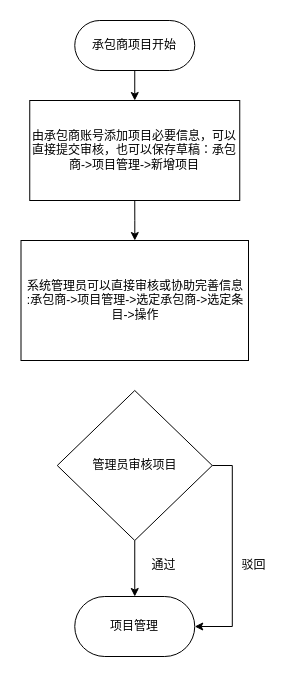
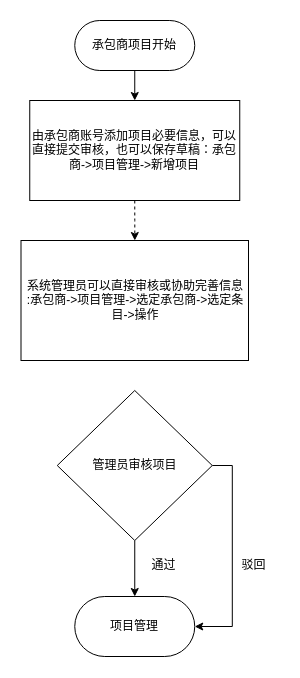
  <mxCell id="0" />
  <mxCell id="1" parent="0" />
  <mxCell id="2" style="edgeStyle=orthogonalEdgeStyle;rounded=0;orthogonalLoop=1;jettySize=auto;html=1;exitX=0.5;exitY=1;exitDx=0;exitDy=0;entryX=0.5;entryY=1;entryDx=0;entryDy=0;" edge="1" parent="1" source="3" target="5"><mxGeometry relative="1" as="geometry" /></mxCell>
  <mxCell id="3" value="承包商项目开始" style="rounded=1;whiteSpace=wrap;html=1;arcSize=50;" vertex="1" parent="1"><mxGeometry x="74.25" y="20" width="120" height="50" as="geometry" /></mxCell>
- <mxCell id="4" style="edgeStyle=orthogonalEdgeStyle;rounded=0;orthogonalLoop=1;jettySize=auto;html=1;exitX=0.5;exitY=0;exitDx=0;exitDy=0;" edge="1" parent="1" source="5" target="6"><mxGeometry relative="1" as="geometry"><mxPoint x="88" y="200" as="targetPoint" /></mxGeometry></mxCell>
+ <mxCell id="4" style="edgeStyle=orthogonalEdgeStyle;rounded=0;orthogonalLoop=1;jettySize=auto;html=1;exitX=0.5;exitY=0;exitDx=0;exitDy=0;dashed=1;" edge="1" parent="1" source="5" target="6"><mxGeometry relative="1" as="geometry"><mxPoint x="88" y="200" as="targetPoint" /></mxGeometry></mxCell>
  <mxCell id="5" value="由承包商账号添加项目必要信息，可以直接提交审核，也可以保存草稿：承包商-&amp;gt;项目管理-&amp;gt;新增项目" style="whiteSpace=wrap;html=1;direction=west;" vertex="1" parent="1"><mxGeometry x="29.25" y="100" width="210" height="100" as="geometry" /></mxCell>
  <mxCell id="6" value="系统管理员可以直接审核或协助完善信息&lt;div&gt;:&lt;span style=&quot;background-color: initial;&quot;&gt;承包商-&amp;gt;项目管理-&amp;gt;选定承包商-&amp;gt;选定条目-&amp;gt;操作&lt;/span&gt;&lt;/div&gt;" style="rounded=0;whiteSpace=wrap;html=1;" vertex="1" parent="1"><mxGeometry x="20.5" y="240" width="227.5" height="120" as="geometry" /></mxCell>
  <mxCell id="7" style="edgeStyle=orthogonalEdgeStyle;rounded=0;orthogonalLoop=1;jettySize=auto;html=1;" edge="1" parent="1" source="9" target="10"><mxGeometry relative="1" as="geometry"><mxPoint x="98" y="596" as="targetPoint" /></mxGeometry></mxCell>
  <mxCell id="8" style="edgeStyle=orthogonalEdgeStyle;rounded=0;orthogonalLoop=1;jettySize=auto;html=1;exitX=1;exitY=0.5;exitDx=0;exitDy=0;entryX=1;entryY=0.5;entryDx=0;entryDy=0;" edge="1" parent="1" source="9" target="10"><mxGeometry relative="1" as="geometry" /></mxCell>
  <mxCell id="9" value="管理员审核项目" style="rhombus;whiteSpace=wrap;html=1;" vertex="1" parent="1"><mxGeometry x="56.75" y="390" width="155" height="150" as="geometry" /></mxCell>
  <mxCell id="10" value="项目管理" style="rounded=1;whiteSpace=wrap;html=1;arcSize=50;" vertex="1" parent="1"><mxGeometry x="74.25" y="596" width="120" height="60" as="geometry" /></mxCell>
  <mxCell id="11" value="通过" style="text;html=1;align=center;verticalAlign=middle;resizable=0;points=[];autosize=1;strokeColor=none;fillColor=none;" vertex="1" parent="1"><mxGeometry x="138" y="550" width="50" height="30" as="geometry" /></mxCell>
  <mxCell id="12" value="驳回" style="text;html=1;align=center;verticalAlign=middle;resizable=0;points=[];autosize=1;strokeColor=none;fillColor=none;" vertex="1" parent="1"><mxGeometry x="228" y="550" width="50" height="30" as="geometry" /></mxCell>
